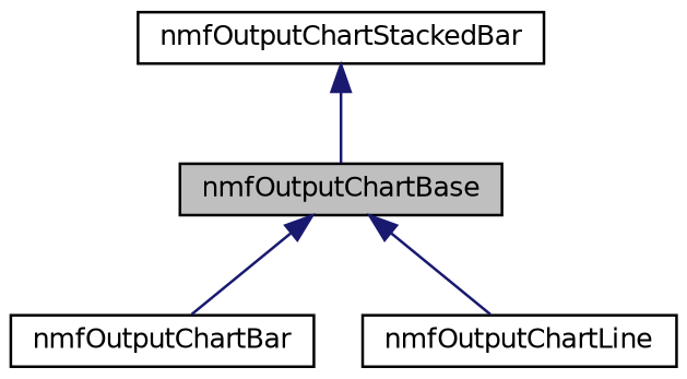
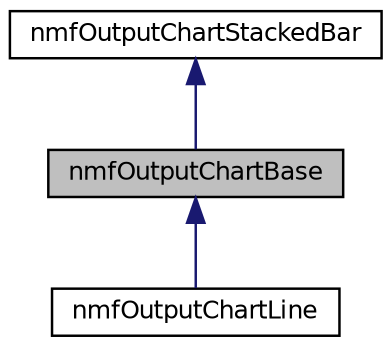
  digraph {
    node [color=black fillcolor=white fontname=Helvetica fontsize=10 shape=record style=filled]
    edge [color=midnightblue dir=back fontname=Helvetica fontsize=10 labelfontname=Helvetica labelfontsize=10 style=solid]
    n1 [fillcolor=grey75 fontcolor=black height=0.2 label=nmfOutputChartBase width=0.4]
-   n2 [height=0.2 label=nmfOutputChartBar width=0.4]
    n3 [height=0.2 label=nmfOutputChartLine width=0.4]
    n4 [height=0.2 label=nmfOutputChartStackedBar width=0.4]
-   n1 -> n2
    n1 -> n3
    n4 -> n1
  }
